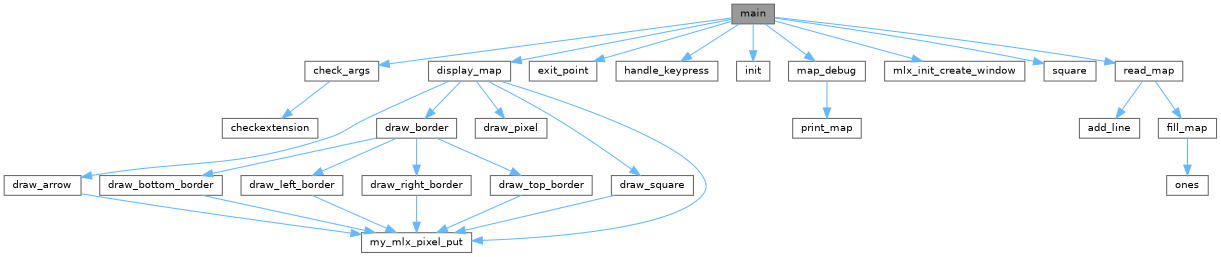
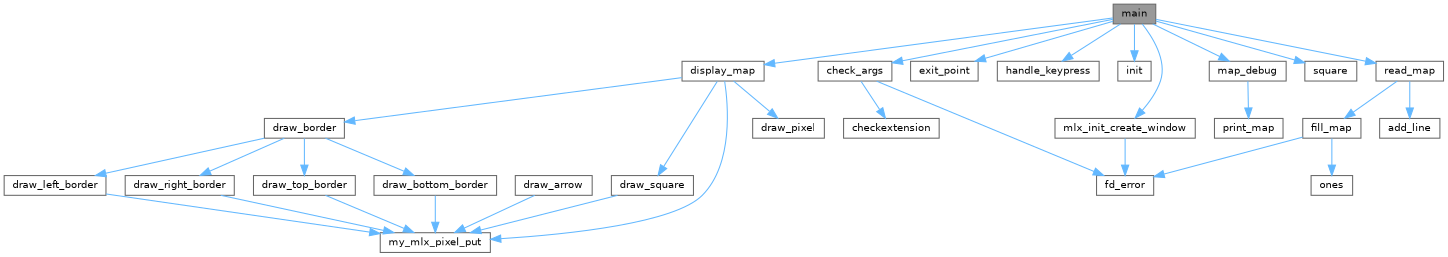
  digraph {
    rankdir=TB
    node [color=grey40 fillcolor=white fontname=Helvetica fontsize=10 shape=box style=filled]
    edge [color=steelblue1 fontname=Helvetica fontsize=10 labelfontname=Helvetica labelfontsize=10 style=solid]
    n1 [color=gray40 fillcolor=grey60 fontcolor=black height=0.2 label=main width=0.4]
    n2 [height=0.2 label=check_args width=0.4]
    n3 [height=0.2 label=display_map width=0.4]
    n4 [height=0.2 label=exit_point width=0.4]
    n5 [height=0.2 label=handle_keypress width=0.4]
    n6 [height=0.2 label=init width=0.4]
    n7 [height=0.2 label=map_debug width=0.4]
    n8 [height=0.2 label=mlx_init_create_window width=0.4]
    n9 [height=0.2 label=square width=0.4]
    n10 [height=0.2 label=read_map width=0.4]
    n11 [height=0.2 label=checkextension width=0.4]
+   n12 [height=0.2 label=fd_error width=0.4]
    n13 [height=0.2 label=draw_arrow width=0.4]
    n14 [height=0.2 label=draw_border width=0.4]
    n15 [height=0.2 label=draw_pixel width=0.4]
    n16 [height=0.2 label=draw_square width=0.4]
    n17 [height=0.2 label=my_mlx_pixel_put width=0.4]
    n18 [height=0.2 label=print_map width=0.4]
    n19 [height=0.2 label=add_line width=0.4]
    n20 [height=0.2 label=fill_map width=0.4]
    n21 [height=0.2 label=draw_bottom_border width=0.4]
    n22 [height=0.2 label=draw_left_border width=0.4]
    n23 [height=0.2 label=draw_right_border width=0.4]
    n24 [height=0.2 label=draw_top_border width=0.4]
    n25 [height=0.2 label=ones width=0.4]
    n1 -> n2
    n1 -> n3
    n1 -> n4
    n1 -> n5
    n1 -> n6
    n1 -> n7
    n1 -> n8
    n1 -> n9
    n1 -> n10
    n2 -> n11
-   n3 -> n13
+   n2 -> n12
    n3 -> n14
    n3 -> n15
    n3 -> n16
    n3 -> n17
    n7 -> n18
+   n8 -> n12
    n10 -> n19
    n10 -> n20
    n13 -> n17
    n14 -> n21
    n14 -> n22
    n14 -> n23
    n14 -> n24
    n16 -> n17
+   n20 -> n12
    n20 -> n25
    n21 -> n17
    n22 -> n17
    n23 -> n17
    n24 -> n17
  }
